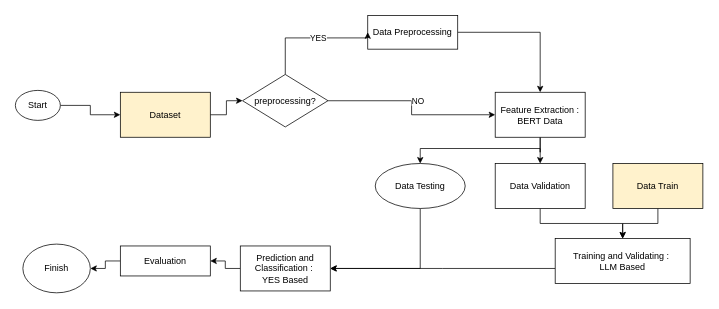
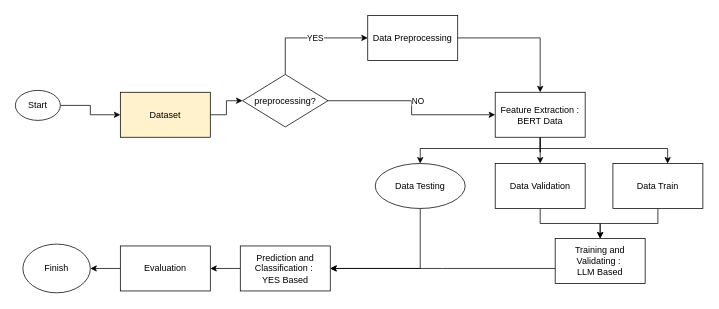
  <mxCell id="0" />
  <mxCell id="1" parent="0" />
  <mxCell id="2" style="edgeStyle=orthogonalEdgeStyle;rounded=0;orthogonalLoop=1;jettySize=auto;html=1;entryX=0;entryY=0.5;entryDx=0;entryDy=0;" parent="1" source="3" target="5" edge="1"><mxGeometry relative="1" as="geometry" /></mxCell>
  <mxCell id="3" value="Start" style="ellipse;whiteSpace=wrap;html=1;" parent="1" vertex="1"><mxGeometry x="20" y="120" width="60" height="40" as="geometry" /></mxCell>
  <mxCell id="4" style="edgeStyle=orthogonalEdgeStyle;rounded=0;orthogonalLoop=1;jettySize=auto;html=1;entryX=0;entryY=0.5;entryDx=0;entryDy=0;" parent="1" source="5" target="28" edge="1"><mxGeometry relative="1" as="geometry" /></mxCell>
  <mxCell id="5" value="Dataset" style="rounded=0;whiteSpace=wrap;html=1;fillColor=#fff2cc;" parent="1" vertex="1"><mxGeometry x="160" y="122.5" width="120" height="60" as="geometry" /></mxCell>
  <mxCell id="6" style="edgeStyle=orthogonalEdgeStyle;rounded=0;orthogonalLoop=1;jettySize=auto;html=1;" parent="1" source="7" target="11" edge="1"><mxGeometry relative="1" as="geometry" /></mxCell>
- <mxCell id="7" value="Data Preprocessing" style="rounded=0;whiteSpace=wrap;html=1;" parent="1" vertex="1"><mxGeometry x="490" y="20" width="120" height="45" as="geometry" /></mxCell>
+ <mxCell id="7" value="Data Preprocessing" style="rounded=0;whiteSpace=wrap;html=1;" parent="1" vertex="1"><mxGeometry x="490" y="20" width="120" height="60" as="geometry" /></mxCell>
  <mxCell id="8" style="edgeStyle=orthogonalEdgeStyle;rounded=0;orthogonalLoop=1;jettySize=auto;html=1;entryX=0.5;entryY=0;entryDx=0;entryDy=0;" parent="1" source="11" target="15" edge="1"><mxGeometry relative="1" as="geometry" /></mxCell>
  <mxCell id="9" style="edgeStyle=orthogonalEdgeStyle;rounded=0;orthogonalLoop=1;jettySize=auto;html=1;entryX=0.5;entryY=0;entryDx=0;entryDy=0;" parent="1" source="11" target="19" edge="1"><mxGeometry relative="1" as="geometry"><Array as="points"><mxPoint x="720" y="197.5" /><mxPoint x="560" y="197.5" /></Array></mxGeometry></mxCell>
+ <mxCell id="10" style="edgeStyle=orthogonalEdgeStyle;rounded=0;orthogonalLoop=1;jettySize=auto;html=1;" parent="1" source="11" target="17" edge="1"><mxGeometry relative="1" as="geometry"><Array as="points"><mxPoint x="720" y="197.5" /><mxPoint x="890" y="197.5" /></Array></mxGeometry></mxCell>
  <mxCell id="11" value="Feature Extraction :&lt;br&gt;BERT Data" style="rounded=0;whiteSpace=wrap;html=1;" parent="1" vertex="1"><mxGeometry x="660" y="122.5" width="120" height="60" as="geometry" /></mxCell>
  <mxCell id="12" style="edgeStyle=orthogonalEdgeStyle;rounded=0;orthogonalLoop=1;jettySize=auto;html=1;entryX=1;entryY=0.5;entryDx=0;entryDy=0;" parent="1" source="13" target="21" edge="1"><mxGeometry relative="1" as="geometry"><Array as="points"><mxPoint x="590" y="358" /></Array><mxPoint x="510" y="357.5" as="targetPoint" /></mxGeometry></mxCell>
- <mxCell id="13" value="Training and Validating :&amp;nbsp;&lt;div&gt;LLM Based&lt;/div&gt;" style="rounded=0;whiteSpace=wrap;html=1;" parent="1" vertex="1"><mxGeometry x="740" y="317.5" width="180" height="60" as="geometry" /></mxCell>
+ <mxCell id="13" value="Training and Validating :&amp;nbsp;&lt;div&gt;LLM Based&lt;/div&gt;" style="rounded=0;whiteSpace=wrap;html=1;" parent="1" vertex="1"><mxGeometry x="740" y="317.5" width="120" height="60" as="geometry" /></mxCell>
  <mxCell id="14" style="edgeStyle=orthogonalEdgeStyle;rounded=0;orthogonalLoop=1;jettySize=auto;html=1;entryX=0.5;entryY=0;entryDx=0;entryDy=0;" parent="1" source="15" target="13" edge="1"><mxGeometry relative="1" as="geometry" /></mxCell>
  <mxCell id="15" value="Data Validation" style="rounded=0;whiteSpace=wrap;html=1;" parent="1" vertex="1"><mxGeometry x="660" y="217.5" width="120" height="60" as="geometry" /></mxCell>
  <mxCell id="16" style="edgeStyle=orthogonalEdgeStyle;rounded=0;orthogonalLoop=1;jettySize=auto;html=1;" parent="1" source="17" target="13" edge="1"><mxGeometry relative="1" as="geometry" /></mxCell>
- <mxCell id="17" value="Data Train" style="rounded=0;whiteSpace=wrap;html=1;fillColor=#fff2cc;" parent="1" vertex="1"><mxGeometry x="817" y="217.5" width="120" height="60" as="geometry" /></mxCell>
+ <mxCell id="17" value="Data Train" style="rounded=0;whiteSpace=wrap;html=1;" parent="1" vertex="1"><mxGeometry x="817" y="217.5" width="120" height="60" as="geometry" /></mxCell>
  <mxCell id="18" style="edgeStyle=orthogonalEdgeStyle;rounded=0;orthogonalLoop=1;jettySize=auto;html=1;entryX=1;entryY=0.5;entryDx=0;entryDy=0;" parent="1" source="19" target="21" edge="1"><mxGeometry relative="1" as="geometry"><mxPoint x="510" y="357.5" as="targetPoint" /><Array as="points"><mxPoint x="560" y="358" /></Array></mxGeometry></mxCell>
  <mxCell id="19" value="Data Testing" style="ellipse;whiteSpace=wrap;html=1;" parent="1" vertex="1"><mxGeometry x="500" y="217.5" width="120" height="60" as="geometry" /></mxCell>
  <mxCell id="20" style="edgeStyle=orthogonalEdgeStyle;rounded=0;orthogonalLoop=1;jettySize=auto;html=1;entryX=1;entryY=0.5;entryDx=0;entryDy=0;" parent="1" source="21" target="23" edge="1"><mxGeometry relative="1" as="geometry" /></mxCell>
  <mxCell id="21" value="Prediction and Classification&amp;nbsp;&lt;span style=&quot;background-color: initial;&quot;&gt;:&amp;nbsp;&lt;/span&gt;&lt;div&gt;YES Based&lt;/div&gt;" style="rounded=0;whiteSpace=wrap;html=1;" parent="1" vertex="1"><mxGeometry x="320" y="327.5" width="120" height="60" as="geometry" /></mxCell>
  <mxCell id="22" style="edgeStyle=orthogonalEdgeStyle;rounded=0;orthogonalLoop=1;jettySize=auto;html=1;entryX=1;entryY=0.5;entryDx=0;entryDy=0;" parent="1" source="23" target="24" edge="1"><mxGeometry relative="1" as="geometry" /></mxCell>
- <mxCell id="23" value="Evaluation" style="rounded=0;whiteSpace=wrap;html=1;" parent="1" vertex="1"><mxGeometry x="160" y="327.5" width="120" height="40" as="geometry" /></mxCell>
+ <mxCell id="23" value="Evaluation" style="rounded=0;whiteSpace=wrap;html=1;" parent="1" vertex="1"><mxGeometry x="160" y="327.5" width="120" height="60" as="geometry" /></mxCell>
  <mxCell id="24" value="Finish" style="ellipse;whiteSpace=wrap;html=1;" parent="1" vertex="1"><mxGeometry x="30" y="325" width="90" height="65" as="geometry" /></mxCell>
  <mxCell id="25" value="YES" style="edgeStyle=orthogonalEdgeStyle;rounded=0;orthogonalLoop=1;jettySize=auto;html=1;entryX=0;entryY=0.5;entryDx=0;entryDy=0;" edge="1" parent="1" source="28" target="7"><mxGeometry x="0.118" relative="1" as="geometry"><Array as="points"><mxPoint x="380" y="50" /></Array><mxPoint as="offset" /></mxGeometry></mxCell>
  <mxCell id="26" style="edgeStyle=orthogonalEdgeStyle;rounded=0;orthogonalLoop=1;jettySize=auto;html=1;entryX=0;entryY=0.5;entryDx=0;entryDy=0;" edge="1" parent="1" source="28" target="11"><mxGeometry relative="1" as="geometry" /></mxCell>
  <mxCell id="27" value="NO" style="edgeLabel;html=1;align=center;verticalAlign=middle;resizable=0;points=[];" vertex="1" connectable="0" parent="26"><mxGeometry x="-0.288" y="3" relative="1" as="geometry"><mxPoint x="34" y="3" as="offset" /></mxGeometry></mxCell>
  <mxCell id="28" value="pre&lt;span style=&quot;background-color: transparent; color: light-dark(rgb(0, 0, 0), rgb(255, 255, 255));&quot;&gt;processing?&lt;/span&gt;" style="rhombus;whiteSpace=wrap;html=1;" vertex="1" parent="1"><mxGeometry x="323" y="98.75" width="114" height="70" as="geometry" /></mxCell>
